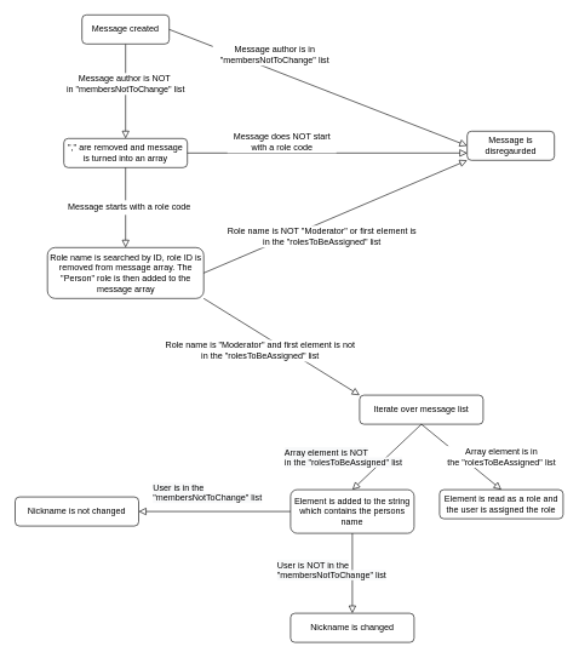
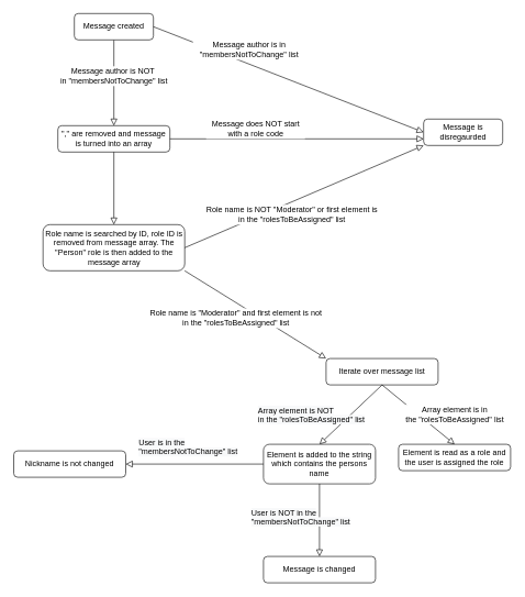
  <mxCell id="0" />
  <mxCell id="1" parent="0" />
  <mxCell id="2" value="" style="rounded=0;html=1;jettySize=auto;orthogonalLoop=1;fontSize=11;endArrow=block;endFill=0;endSize=8;strokeWidth=1;shadow=0;labelBackgroundColor=none;entryX=0.5;entryY=0;entryDx=0;entryDy=0;" parent="1" source="3" target="4" edge="1"><mxGeometry relative="1" as="geometry"><mxPoint x="172" y="130" as="targetPoint" /></mxGeometry></mxCell>
  <mxCell id="3" value="Message created" style="rounded=1;whiteSpace=wrap;html=1;fontSize=12;glass=0;strokeWidth=1;shadow=0;" parent="1" vertex="1"><mxGeometry x="112" y="20" width="120" height="40" as="geometry" /></mxCell>
  <mxCell id="4" value="&quot;,&quot; are removed and message is turned into an array" style="rounded=1;whiteSpace=wrap;html=1;fontSize=12;glass=0;strokeWidth=1;shadow=0;" vertex="1" parent="1"><mxGeometry x="87" y="190" width="170" height="40" as="geometry" /></mxCell>
  <mxCell id="5" value="" style="rounded=0;html=1;jettySize=auto;orthogonalLoop=1;fontSize=11;endArrow=block;endFill=0;endSize=8;strokeWidth=1;shadow=0;labelBackgroundColor=none;exitX=1;exitY=0.5;exitDx=0;exitDy=0;entryX=0;entryY=0.5;entryDx=0;entryDy=0;" edge="1" parent="1" source="3" target="9"><mxGeometry relative="1" as="geometry"><mxPoint x="182" y="70" as="sourcePoint" /><mxPoint x="402" y="40" as="targetPoint" /></mxGeometry></mxCell>
  <mxCell id="6" value="Message author is in &lt;br&gt;&quot;membersNotToChange&quot; list" style="text;html=1;align=center;verticalAlign=middle;resizable=0;points=[];autosize=1;strokeColor=none;fillColor=white;" vertex="1" parent="1"><mxGeometry x="292" y="60" width="170" height="30" as="geometry" /></mxCell>
  <mxCell id="7" value="&lt;span style=&quot;color: rgba(0 , 0 , 0 , 0) ; font-family: monospace ; font-size: 0px&quot;&gt;Mess&lt;/span&gt;" style="text;html=1;align=center;verticalAlign=middle;resizable=0;points=[];autosize=1;strokeColor=none;fillColor=none;" vertex="1" parent="1"><mxGeometry x="352" y="130" width="20" height="20" as="geometry" /></mxCell>
  <mxCell id="8" value="Message author is NOT&amp;nbsp;&lt;br&gt;in &quot;membersNotToChange&quot; list" style="text;html=1;align=center;verticalAlign=middle;resizable=0;points=[];autosize=1;strokeColor=none;fillColor=white;" vertex="1" parent="1"><mxGeometry x="82" y="100" width="180" height="30" as="geometry" /></mxCell>
  <mxCell id="9" value="Message is disregaurded" style="rounded=1;whiteSpace=wrap;html=1;fontSize=12;glass=0;strokeWidth=1;shadow=0;" vertex="1" parent="1"><mxGeometry x="642" y="180" width="120" height="40" as="geometry" /></mxCell>
  <mxCell id="10" value="" style="rounded=0;html=1;jettySize=auto;orthogonalLoop=1;fontSize=11;endArrow=block;endFill=0;endSize=8;strokeWidth=1;shadow=0;labelBackgroundColor=none;exitX=0.5;exitY=1;exitDx=0;exitDy=0;entryX=0.5;entryY=0;entryDx=0;entryDy=0;" edge="1" parent="1" source="4" target="11"><mxGeometry relative="1" as="geometry"><mxPoint x="182" y="70" as="sourcePoint" /><mxPoint x="172" y="320" as="targetPoint" /></mxGeometry></mxCell>
  <mxCell id="11" value="Role name is searched by ID, role ID is removed from message array. The &quot;Person&quot; role is then added to the message array" style="rounded=1;whiteSpace=wrap;html=1;fontSize=12;glass=0;strokeWidth=1;shadow=0;" vertex="1" parent="1"><mxGeometry x="64.5" y="340" width="215" height="70" as="geometry" /></mxCell>
- <mxCell id="12" value="Message starts with a role code" style="text;html=1;align=center;verticalAlign=middle;resizable=0;points=[];autosize=1;strokeColor=none;fillColor=white;" vertex="1" parent="1"><mxGeometry x="87" y="275" width="180" height="20" as="geometry" /></mxCell>
  <mxCell id="13" value="" style="rounded=0;html=1;jettySize=auto;orthogonalLoop=1;fontSize=11;endArrow=block;endFill=0;endSize=8;strokeWidth=1;shadow=0;labelBackgroundColor=none;exitX=1;exitY=1;exitDx=0;exitDy=0;entryX=0;entryY=0;entryDx=0;entryDy=0;" edge="1" parent="1" source="11" target="14"><mxGeometry relative="1" as="geometry"><mxPoint x="171.41" y="460" as="sourcePoint" /><mxPoint x="171" y="500" as="targetPoint" /></mxGeometry></mxCell>
  <mxCell id="14" value="Iterate over message list" style="rounded=1;whiteSpace=wrap;html=1;fontSize=12;glass=0;strokeWidth=1;shadow=0;" vertex="1" parent="1"><mxGeometry x="494" y="543" width="170" height="40" as="geometry" /></mxCell>
  <mxCell id="15" value="Role name is &quot;Moderator&quot; and first element is not &lt;br&gt;in the &quot;rolesToBeAssigned&quot; list" style="text;html=1;align=center;verticalAlign=middle;resizable=0;points=[];autosize=1;strokeColor=none;fillColor=white;" vertex="1" parent="1"><mxGeometry x="217" y="467" width="280" height="30" as="geometry" /></mxCell>
  <mxCell id="16" value="" style="rounded=0;html=1;jettySize=auto;orthogonalLoop=1;fontSize=11;endArrow=block;endFill=0;endSize=8;strokeWidth=1;shadow=0;labelBackgroundColor=none;exitX=0.5;exitY=1;exitDx=0;exitDy=0;entryX=0.5;entryY=0;entryDx=0;entryDy=0;" edge="1" parent="1" source="14" target="17"><mxGeometry relative="1" as="geometry"><mxPoint x="599" y="623" as="sourcePoint" /><mxPoint x="489" y="663" as="targetPoint" /></mxGeometry></mxCell>
  <mxCell id="17" value="Element is added to the string which contains the persons name" style="rounded=1;whiteSpace=wrap;html=1;fontSize=12;glass=0;strokeWidth=1;shadow=0;" vertex="1" parent="1"><mxGeometry x="399" y="673" width="170" height="60" as="geometry" /></mxCell>
  <mxCell id="18" value="Element is read as a role and the user is assigned the role" style="rounded=1;whiteSpace=wrap;html=1;fontSize=12;glass=0;strokeWidth=1;shadow=0;" vertex="1" parent="1"><mxGeometry x="604" y="673" width="170" height="40" as="geometry" /></mxCell>
  <mxCell id="19" value="" style="rounded=0;html=1;jettySize=auto;orthogonalLoop=1;fontSize=11;endArrow=block;endFill=0;endSize=8;strokeWidth=1;shadow=0;labelBackgroundColor=none;exitX=0.5;exitY=1;exitDx=0;exitDy=0;entryX=0.5;entryY=0;entryDx=0;entryDy=0;" edge="1" parent="1" source="14" target="18"><mxGeometry relative="1" as="geometry"><mxPoint x="589" y="593" as="sourcePoint" /><mxPoint x="504" y="693" as="targetPoint" /></mxGeometry></mxCell>
  <mxCell id="20" value="Array element is in &lt;br&gt;the &quot;rolesToBeAssigned&quot; list" style="text;html=1;align=center;verticalAlign=middle;resizable=0;points=[];autosize=1;strokeColor=none;fillColor=white;" vertex="1" parent="1"><mxGeometry x="609" y="613" width="160" height="30" as="geometry" /></mxCell>
  <mxCell id="21" value="&lt;span style=&quot;color: rgb(0 , 0 , 0) ; font-family: &amp;#34;helvetica&amp;#34; ; font-size: 12px ; font-style: normal ; font-weight: 400 ; letter-spacing: normal ; text-align: center ; text-indent: 0px ; text-transform: none ; word-spacing: 0px ; background-color: rgb(248 , 249 , 250) ; display: inline ; float: none&quot;&gt;Array element is NOT &lt;br&gt;in the &quot;rolesToBeAssigned&quot; list&lt;/span&gt;" style="text;whiteSpace=wrap;html=1;fontSize=12;fontFamily=Helvetica;fontColor=default;" vertex="1" parent="1"><mxGeometry x="389" y="608" width="180" height="40" as="geometry" /></mxCell>
  <mxCell id="22" value="Nickname is not changed" style="rounded=1;whiteSpace=wrap;html=1;fontSize=12;glass=0;strokeWidth=1;shadow=0;" vertex="1" parent="1"><mxGeometry x="20" y="683" width="170" height="40" as="geometry" /></mxCell>
  <mxCell id="23" value="" style="rounded=0;html=1;jettySize=auto;orthogonalLoop=1;fontSize=11;endArrow=block;endFill=0;endSize=8;strokeWidth=1;shadow=0;labelBackgroundColor=none;exitX=0;exitY=0.5;exitDx=0;exitDy=0;entryX=1;entryY=0.5;entryDx=0;entryDy=0;" edge="1" parent="1" source="17" target="22"><mxGeometry relative="1" as="geometry"><mxPoint x="359" y="723" as="sourcePoint" /><mxPoint x="264" y="813" as="targetPoint" /></mxGeometry></mxCell>
  <mxCell id="24" value="&lt;span style=&quot;color: rgb(0 , 0 , 0) ; font-family: &amp;#34;helvetica&amp;#34; ; font-size: 12px ; font-style: normal ; font-weight: 400 ; letter-spacing: normal ; text-align: center ; text-indent: 0px ; text-transform: none ; word-spacing: 0px ; background-color: rgb(248 , 249 , 250) ; display: inline ; float: none&quot;&gt;User is in the &lt;br&gt;&quot;membersNotToChange&quot; list&lt;/span&gt;" style="text;whiteSpace=wrap;html=1;fontSize=12;fontFamily=Helvetica;fontColor=default;" vertex="1" parent="1"><mxGeometry x="208" y="657" width="160" height="40" as="geometry" /></mxCell>
  <mxCell id="25" value="" style="rounded=0;html=1;jettySize=auto;orthogonalLoop=1;fontSize=11;endArrow=block;endFill=0;endSize=8;strokeWidth=1;shadow=0;labelBackgroundColor=none;exitX=0.5;exitY=1;exitDx=0;exitDy=0;entryX=0.5;entryY=0;entryDx=0;entryDy=0;" edge="1" parent="1" source="17" target="26"><mxGeometry relative="1" as="geometry"><mxPoint x="604" y="783" as="sourcePoint" /><mxPoint x="484" y="823" as="targetPoint" /></mxGeometry></mxCell>
- <mxCell id="26" value="Nickname is changed" style="rounded=1;whiteSpace=wrap;html=1;fontSize=12;glass=0;strokeWidth=1;shadow=0;" vertex="1" parent="1"><mxGeometry x="399" y="843" width="170" height="40" as="geometry" /></mxCell>
+ <mxCell id="26" value="Message is changed" style="rounded=1;whiteSpace=wrap;html=1;fontSize=12;glass=0;strokeWidth=1;shadow=0;" vertex="1" parent="1"><mxGeometry x="399" y="843" width="170" height="40" as="geometry" /></mxCell>
  <mxCell id="27" value="&lt;span style=&quot;color: rgb(0 , 0 , 0) ; font-family: &amp;#34;helvetica&amp;#34; ; font-size: 12px ; font-style: normal ; font-weight: 400 ; letter-spacing: normal ; text-align: center ; text-indent: 0px ; text-transform: none ; word-spacing: 0px ; background-color: rgb(248 , 249 , 250) ; display: inline ; float: none&quot;&gt;User is NOT in the &lt;br&gt;&quot;membersNotToChange&quot; list&lt;/span&gt;" style="text;whiteSpace=wrap;html=1;fontSize=12;fontFamily=Helvetica;fontColor=default;" vertex="1" parent="1"><mxGeometry x="379" y="763" width="160" height="40" as="geometry" /></mxCell>
  <mxCell id="28" value="" style="rounded=0;html=1;jettySize=auto;orthogonalLoop=1;fontSize=11;endArrow=block;endFill=0;endSize=8;strokeWidth=1;shadow=0;labelBackgroundColor=none;exitX=1;exitY=0.5;exitDx=0;exitDy=0;entryX=0;entryY=0.75;entryDx=0;entryDy=0;" edge="1" parent="1" source="4" target="9"><mxGeometry relative="1" as="geometry"><mxPoint x="182" y="240" as="sourcePoint" /><mxPoint x="182" y="350" as="targetPoint" /></mxGeometry></mxCell>
  <mxCell id="29" value="Message does NOT start&lt;br&gt;with a role code" style="text;html=1;align=center;verticalAlign=middle;resizable=0;points=[];autosize=1;strokeColor=none;fillColor=white;" vertex="1" parent="1"><mxGeometry x="312" y="180" width="150" height="30" as="geometry" /></mxCell>
  <mxCell id="30" value="" style="rounded=0;html=1;jettySize=auto;orthogonalLoop=1;fontSize=11;endArrow=block;endFill=0;endSize=8;strokeWidth=1;shadow=0;labelBackgroundColor=none;entryX=0;entryY=1;entryDx=0;entryDy=0;exitX=1;exitY=0.5;exitDx=0;exitDy=0;" edge="1" parent="1" source="11" target="9"><mxGeometry relative="1" as="geometry"><mxPoint x="562" y="300" as="sourcePoint" /><mxPoint x="652" y="260" as="targetPoint" /></mxGeometry></mxCell>
  <mxCell id="31" value="Role name is NOT &quot;Moderator&quot; or first element is&lt;br&gt;in the &quot;rolesToBeAssigned&quot; list" style="text;html=1;align=center;verticalAlign=middle;resizable=0;points=[];autosize=1;strokeColor=none;fillColor=white;" vertex="1" parent="1"><mxGeometry x="302" y="310" width="280" height="30" as="geometry" /></mxCell>
